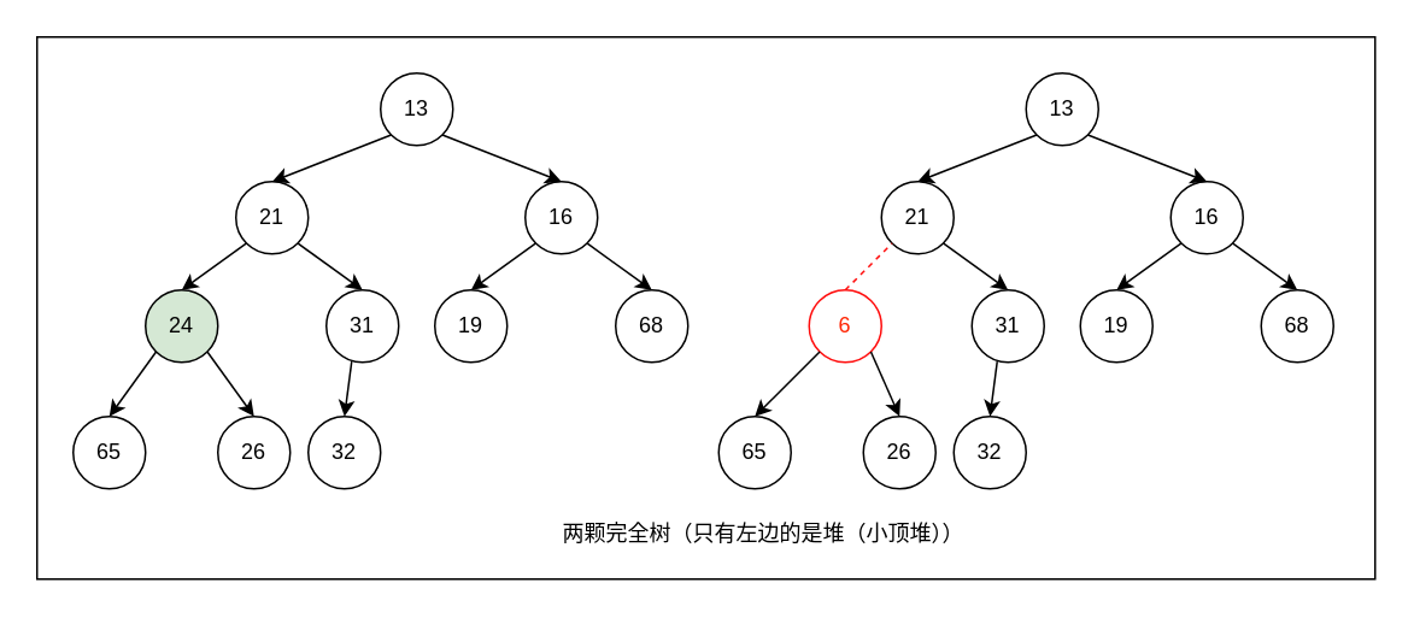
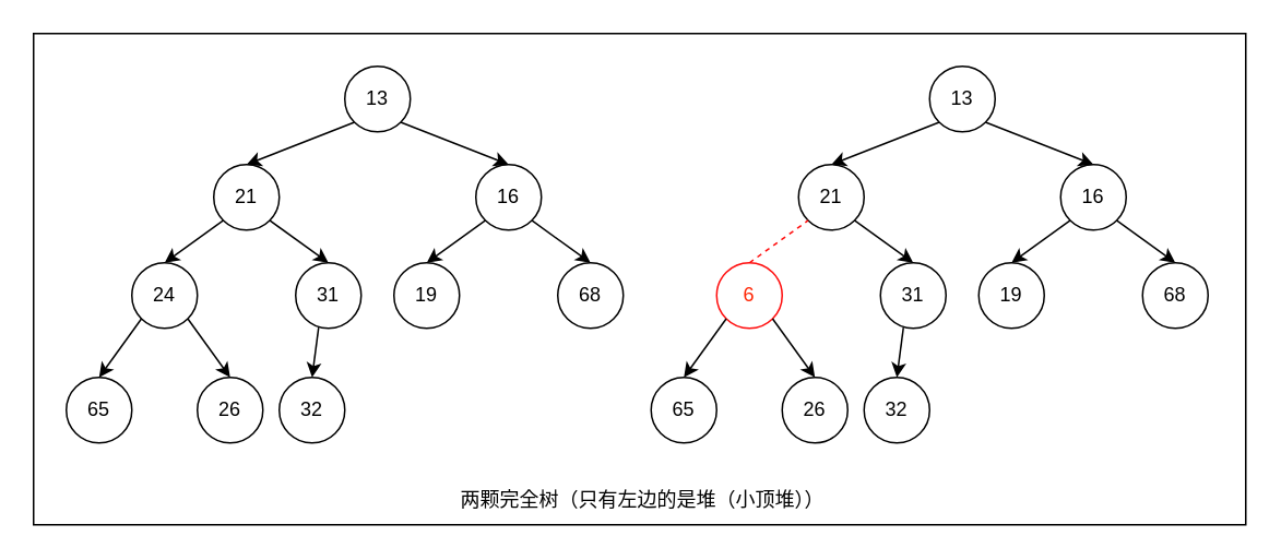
  <mxCell id="0" />
  <mxCell id="1" parent="0" />
  <mxCell id="2" value="" style="rounded=0;whiteSpace=wrap;html=1;strokeColor=#000000;fontColor=#000000;" vertex="1" parent="1"><mxGeometry x="20" y="20" width="740" height="300" as="geometry" /></mxCell>
  <mxCell id="3" value="13" style="ellipse;whiteSpace=wrap;html=1;aspect=fixed;" vertex="1" parent="1"><mxGeometry x="210" y="40" width="40" height="40" as="geometry" /></mxCell>
  <mxCell id="4" value="21" style="ellipse;whiteSpace=wrap;html=1;aspect=fixed;" vertex="1" parent="1"><mxGeometry x="130" y="100" width="40" height="40" as="geometry" /></mxCell>
  <mxCell id="5" value="16" style="ellipse;whiteSpace=wrap;html=1;aspect=fixed;" vertex="1" parent="1"><mxGeometry x="290" y="100" width="40" height="40" as="geometry" /></mxCell>
- <mxCell id="6" value="24" style="ellipse;whiteSpace=wrap;html=1;aspect=fixed;fillColor=#d5e8d4;" vertex="1" parent="1"><mxGeometry x="80" y="160" width="40" height="40" as="geometry" /></mxCell>
+ <mxCell id="6" value="24" style="ellipse;whiteSpace=wrap;html=1;aspect=fixed;" vertex="1" parent="1"><mxGeometry x="80" y="160" width="40" height="40" as="geometry" /></mxCell>
  <mxCell id="7" value="68" style="ellipse;whiteSpace=wrap;html=1;aspect=fixed;" vertex="1" parent="1"><mxGeometry x="340" y="160" width="40" height="40" as="geometry" /></mxCell>
  <mxCell id="8" value="19" style="ellipse;whiteSpace=wrap;html=1;aspect=fixed;" vertex="1" parent="1"><mxGeometry x="240" y="160" width="40" height="40" as="geometry" /></mxCell>
  <mxCell id="9" value="31" style="ellipse;whiteSpace=wrap;html=1;aspect=fixed;" vertex="1" parent="1"><mxGeometry x="180" y="160" width="40" height="40" as="geometry" /></mxCell>
  <mxCell id="10" value="65" style="ellipse;whiteSpace=wrap;html=1;aspect=fixed;" vertex="1" parent="1"><mxGeometry x="40" y="230" width="40" height="40" as="geometry" /></mxCell>
  <mxCell id="11" value="32" style="ellipse;whiteSpace=wrap;html=1;aspect=fixed;" vertex="1" parent="1"><mxGeometry x="170" y="230" width="40" height="40" as="geometry" /></mxCell>
  <mxCell id="12" value="26" style="ellipse;whiteSpace=wrap;html=1;aspect=fixed;" vertex="1" parent="1"><mxGeometry x="120" y="230" width="40" height="40" as="geometry" /></mxCell>
  <mxCell id="13" value="" style="endArrow=classic;html=1;rounded=0;entryX=0.5;entryY=0;entryDx=0;entryDy=0;exitX=0;exitY=1;exitDx=0;exitDy=0;" edge="1" parent="1" source="3" target="4"><mxGeometry width="50" height="50" relative="1" as="geometry"><mxPoint x="210" y="100" as="sourcePoint" /><mxPoint x="320" y="190" as="targetPoint" /></mxGeometry></mxCell>
  <mxCell id="14" value="" style="endArrow=classic;html=1;rounded=0;entryX=0.5;entryY=0;entryDx=0;entryDy=0;exitX=1;exitY=1;exitDx=0;exitDy=0;" edge="1" parent="1" source="3" target="5"><mxGeometry width="50" height="50" relative="1" as="geometry"><mxPoint x="300" y="60" as="sourcePoint" /><mxPoint x="174" y="116" as="targetPoint" /></mxGeometry></mxCell>
  <mxCell id="15" value="" style="endArrow=classic;html=1;rounded=0;entryX=0.5;entryY=0;entryDx=0;entryDy=0;exitX=0;exitY=1;exitDx=0;exitDy=0;" edge="1" parent="1" source="4" target="6"><mxGeometry width="50" height="50" relative="1" as="geometry"><mxPoint x="226" y="84" as="sourcePoint" /><mxPoint x="174" y="116" as="targetPoint" /></mxGeometry></mxCell>
  <mxCell id="16" value="" style="endArrow=classic;html=1;rounded=0;entryX=0.5;entryY=0;entryDx=0;entryDy=0;exitX=1;exitY=1;exitDx=0;exitDy=0;" edge="1" parent="1" source="4" target="9"><mxGeometry width="50" height="50" relative="1" as="geometry"><mxPoint x="146" y="144" as="sourcePoint" /><mxPoint x="124" y="176" as="targetPoint" /></mxGeometry></mxCell>
  <mxCell id="17" value="" style="endArrow=classic;html=1;rounded=0;entryX=0.5;entryY=0;entryDx=0;entryDy=0;exitX=0;exitY=1;exitDx=0;exitDy=0;" edge="1" parent="1" source="6" target="10"><mxGeometry width="50" height="50" relative="1" as="geometry"><mxPoint x="146" y="144" as="sourcePoint" /><mxPoint x="124" y="176" as="targetPoint" /></mxGeometry></mxCell>
  <mxCell id="18" value="" style="endArrow=classic;html=1;rounded=0;entryX=0.5;entryY=0;entryDx=0;entryDy=0;exitX=1;exitY=1;exitDx=0;exitDy=0;" edge="1" parent="1" source="6" target="12"><mxGeometry width="50" height="50" relative="1" as="geometry"><mxPoint x="96" y="204" as="sourcePoint" /><mxPoint x="70" y="240" as="targetPoint" /></mxGeometry></mxCell>
  <mxCell id="19" value="" style="endArrow=classic;html=1;rounded=0;entryX=0.5;entryY=0;entryDx=0;entryDy=0;exitX=0.35;exitY=0.988;exitDx=0;exitDy=0;exitPerimeter=0;" edge="1" parent="1" source="9" target="11"><mxGeometry width="50" height="50" relative="1" as="geometry"><mxPoint x="124" y="204" as="sourcePoint" /><mxPoint x="150" y="240" as="targetPoint" /></mxGeometry></mxCell>
  <mxCell id="20" value="" style="endArrow=classic;html=1;rounded=0;entryX=0.5;entryY=0;entryDx=0;entryDy=0;exitX=0;exitY=1;exitDx=0;exitDy=0;" edge="1" parent="1" source="5" target="8"><mxGeometry width="50" height="50" relative="1" as="geometry"><mxPoint x="204" y="210" as="sourcePoint" /><mxPoint x="200" y="240" as="targetPoint" /></mxGeometry></mxCell>
  <mxCell id="21" value="" style="endArrow=classic;html=1;rounded=0;entryX=0.5;entryY=0;entryDx=0;entryDy=0;exitX=1;exitY=1;exitDx=0;exitDy=0;" edge="1" parent="1" source="5" target="7"><mxGeometry width="50" height="50" relative="1" as="geometry"><mxPoint x="306" y="144" as="sourcePoint" /><mxPoint x="270" y="170" as="targetPoint" /></mxGeometry></mxCell>
  <mxCell id="22" value="13" style="ellipse;whiteSpace=wrap;html=1;aspect=fixed;" vertex="1" parent="1"><mxGeometry x="567" y="40" width="40" height="40" as="geometry" /></mxCell>
  <mxCell id="23" value="21" style="ellipse;whiteSpace=wrap;html=1;aspect=fixed;" vertex="1" parent="1"><mxGeometry x="487" y="100" width="40" height="40" as="geometry" /></mxCell>
  <mxCell id="24" value="16" style="ellipse;whiteSpace=wrap;html=1;aspect=fixed;" vertex="1" parent="1"><mxGeometry x="647" y="100" width="40" height="40" as="geometry" /></mxCell>
- <mxCell id="25" value="&lt;font color=&quot;#ff2605&quot;&gt;6&lt;/font&gt;" style="ellipse;whiteSpace=wrap;html=1;aspect=fixed;strokeColor=#FF0D0D;" vertex="1" parent="1"><mxGeometry x="447" y="160" width="40" height="40" as="geometry" /></mxCell>
+ <mxCell id="25" value="&lt;font color=&quot;#ff2605&quot;&gt;6&lt;/font&gt;" style="ellipse;whiteSpace=wrap;html=1;aspect=fixed;strokeColor=#FF0D0D;" vertex="1" parent="1"><mxGeometry x="437" y="160" width="40" height="40" as="geometry" /></mxCell>
  <mxCell id="26" value="68" style="ellipse;whiteSpace=wrap;html=1;aspect=fixed;" vertex="1" parent="1"><mxGeometry x="697" y="160" width="40" height="40" as="geometry" /></mxCell>
  <mxCell id="27" value="19" style="ellipse;whiteSpace=wrap;html=1;aspect=fixed;" vertex="1" parent="1"><mxGeometry x="597" y="160" width="40" height="40" as="geometry" /></mxCell>
  <mxCell id="28" value="31" style="ellipse;whiteSpace=wrap;html=1;aspect=fixed;" vertex="1" parent="1"><mxGeometry x="537" y="160" width="40" height="40" as="geometry" /></mxCell>
  <mxCell id="29" value="65" style="ellipse;whiteSpace=wrap;html=1;aspect=fixed;" vertex="1" parent="1"><mxGeometry x="397" y="230" width="40" height="40" as="geometry" /></mxCell>
  <mxCell id="30" value="32" style="ellipse;whiteSpace=wrap;html=1;aspect=fixed;" vertex="1" parent="1"><mxGeometry x="527" y="230" width="40" height="40" as="geometry" /></mxCell>
  <mxCell id="31" value="26" style="ellipse;whiteSpace=wrap;html=1;aspect=fixed;" vertex="1" parent="1"><mxGeometry x="477" y="230" width="40" height="40" as="geometry" /></mxCell>
  <mxCell id="32" value="" style="endArrow=classic;html=1;rounded=0;entryX=0.5;entryY=0;entryDx=0;entryDy=0;exitX=0;exitY=1;exitDx=0;exitDy=0;" edge="1" parent="1" source="22" target="23"><mxGeometry width="50" height="50" relative="1" as="geometry"><mxPoint x="567" y="100" as="sourcePoint" /><mxPoint x="677" y="190" as="targetPoint" /></mxGeometry></mxCell>
  <mxCell id="33" value="" style="endArrow=classic;html=1;rounded=0;entryX=0.5;entryY=0;entryDx=0;entryDy=0;exitX=1;exitY=1;exitDx=0;exitDy=0;" edge="1" parent="1" source="22" target="24"><mxGeometry width="50" height="50" relative="1" as="geometry"><mxPoint x="657" y="60" as="sourcePoint" /><mxPoint x="531" y="116" as="targetPoint" /></mxGeometry></mxCell>
  <mxCell id="34" value="" style="endArrow=classic;html=1;rounded=0;entryX=0.5;entryY=0;entryDx=0;entryDy=0;exitX=1;exitY=1;exitDx=0;exitDy=0;" edge="1" parent="1" source="23" target="28"><mxGeometry width="50" height="50" relative="1" as="geometry"><mxPoint x="503" y="144" as="sourcePoint" /><mxPoint x="481" y="176" as="targetPoint" /></mxGeometry></mxCell>
  <mxCell id="35" value="" style="endArrow=classic;html=1;rounded=0;entryX=0.5;entryY=0;entryDx=0;entryDy=0;exitX=0;exitY=1;exitDx=0;exitDy=0;" edge="1" parent="1" source="25" target="29"><mxGeometry width="50" height="50" relative="1" as="geometry"><mxPoint x="503" y="144" as="sourcePoint" /><mxPoint x="481" y="176" as="targetPoint" /></mxGeometry></mxCell>
  <mxCell id="36" value="" style="endArrow=classic;html=1;rounded=0;entryX=0.5;entryY=0;entryDx=0;entryDy=0;exitX=1;exitY=1;exitDx=0;exitDy=0;" edge="1" parent="1" source="25" target="31"><mxGeometry width="50" height="50" relative="1" as="geometry"><mxPoint x="453" y="204" as="sourcePoint" /><mxPoint x="427" y="240" as="targetPoint" /></mxGeometry></mxCell>
  <mxCell id="37" value="" style="endArrow=classic;html=1;rounded=0;entryX=0.5;entryY=0;entryDx=0;entryDy=0;exitX=0.35;exitY=0.988;exitDx=0;exitDy=0;exitPerimeter=0;" edge="1" parent="1" source="28" target="30"><mxGeometry width="50" height="50" relative="1" as="geometry"><mxPoint x="481" y="204" as="sourcePoint" /><mxPoint x="507" y="240" as="targetPoint" /></mxGeometry></mxCell>
  <mxCell id="38" value="" style="endArrow=classic;html=1;rounded=0;entryX=0.5;entryY=0;entryDx=0;entryDy=0;exitX=0;exitY=1;exitDx=0;exitDy=0;" edge="1" parent="1" source="24" target="27"><mxGeometry width="50" height="50" relative="1" as="geometry"><mxPoint x="561" y="210" as="sourcePoint" /><mxPoint x="557" y="240" as="targetPoint" /></mxGeometry></mxCell>
  <mxCell id="39" value="" style="endArrow=classic;html=1;rounded=0;entryX=0.5;entryY=0;entryDx=0;entryDy=0;exitX=1;exitY=1;exitDx=0;exitDy=0;" edge="1" parent="1" source="24" target="26"><mxGeometry width="50" height="50" relative="1" as="geometry"><mxPoint x="663" y="144" as="sourcePoint" /><mxPoint x="627" y="170" as="targetPoint" /></mxGeometry></mxCell>
  <mxCell id="40" value="" style="endArrow=none;dashed=1;html=1;rounded=0;entryX=0;entryY=1;entryDx=0;entryDy=0;exitX=0.5;exitY=0;exitDx=0;exitDy=0;strokeColor=#FF0D0D;" edge="1" parent="1" source="25" target="23"><mxGeometry width="50" height="50" relative="1" as="geometry"><mxPoint x="340" y="150" as="sourcePoint" /><mxPoint x="480" y="130" as="targetPoint" /></mxGeometry></mxCell>
- <mxCell id="41" value="两颗完全树（只有左边的是堆（小顶堆））" style="text;html=1;strokeColor=none;fillColor=none;align=center;verticalAlign=middle;whiteSpace=wrap;rounded=0;fontColor=#000000;" vertex="1" parent="1"><mxGeometry x="287" y="280" width="270" height="30" as="geometry" /></mxCell>
+ <mxCell id="41" value="两颗完全树（只有左边的是堆（小顶堆））" style="text;html=1;strokeColor=none;fillColor=none;align=center;verticalAlign=middle;whiteSpace=wrap;rounded=0;fontColor=#000000;" vertex="1" parent="1"><mxGeometry x="257" y="290" width="270" height="30" as="geometry" /></mxCell>
